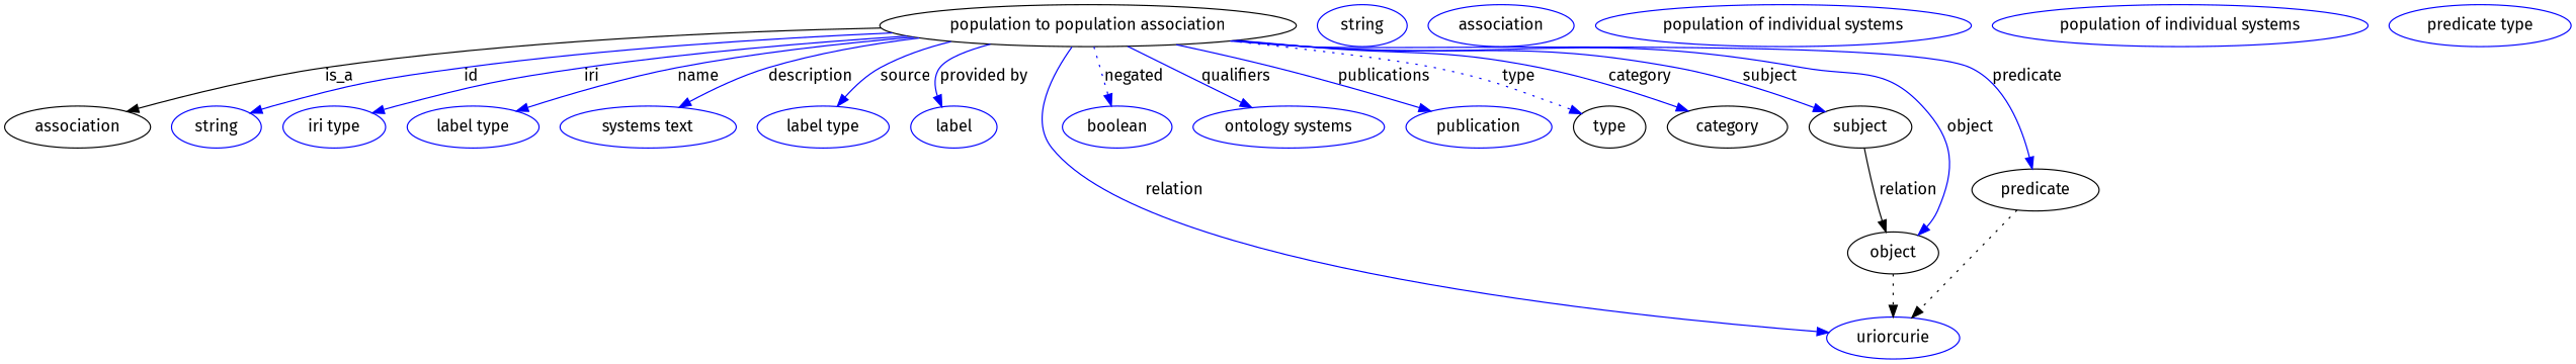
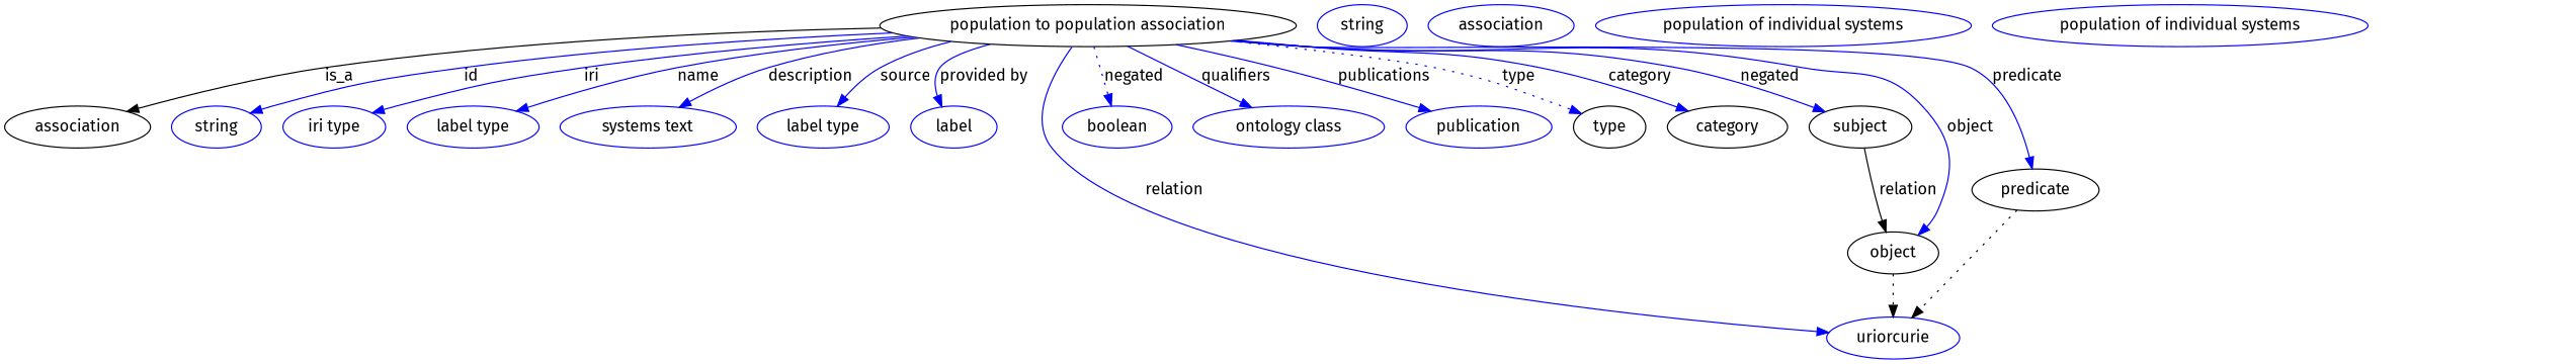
  digraph {
    fontname="Fira Sans"
    node [fontname="Fira Sans" color=blue]
    edge [fontname="Fira Sans" color=blue style=solid]
    n1 [height=0.5 label="population to population association" width=4.9648 color=""]
    association [height=0.5 width=1.7332 color=""]
    n3 [height=0.5 label=string width=1.0652]
    n4 [height=0.5 label="iri type" width=1.2277]
    n5 [height=0.5 label="label type" width=1.5707]
    n6 [height=0.5 label="systems text" width=2.0943]
    n7 [height=0.5 label="label type" width=1.5707]
    n8 [height=0.5 label=label width=1.0291]
    n9 [height=0.5 label=uriorcurie width=1.5887]
    n10 [height=0.5 label=boolean width=1.2999]
-   n11 [height=0.5 label="ontology systems" width=2.1304]
+   n11 [height=0.5 label="ontology class" width=2.1304]
    n12 [height=0.5 label=publication width=1.7332]
    type [height=0.5 width=0.86659 color=""]
    category [height=0.5 width=1.4263 color=""]
    subject [height=0.5 width=1.2277 color=""]
    object [height=0.5 width=1.0832 color=""]
    predicate [height=0.5 width=1.5165 color=""]
    n18 [height=0.5 label=string width=1.0652]
    n19 [height=0.5 label=association width=1.7332]
    n20 [height=0.5 label="population of individual systems" width=4.4774]
    n21 [height=0.5 label="population of individual systems" width=4.4774]
-   n22 [height=0.5 label="predicate type" width=2.1665]
    n1 -> association [label=is_a color="" style=""]
    n1 -> n3 [label=id]
    n1 -> n4 [label=iri]
    n1 -> n5 [label=name]
    n1 -> n6 [label=description]
    n1 -> n7 [label=source]
    n1 -> n8 [label="provided by"]
    n1 -> n9 [label=relation]
    n1 -> n10 [label=negated style=dotted]
    n1 -> n11 [label=qualifiers]
    n1 -> n12 [label=publications]
    n1 -> type [label=type style=dotted]
    n1 -> category [label=category]
-   n1 -> subject [label=subject]
+   n1 -> subject [label=negated]
    n1 -> object [label=object]
    n1 -> predicate [label=predicate]
    subject -> object [label=relation color="" style=""]
    object -> n9 [style=dotted color=""]
    predicate -> n9 [style=dotted color=""]
  }
